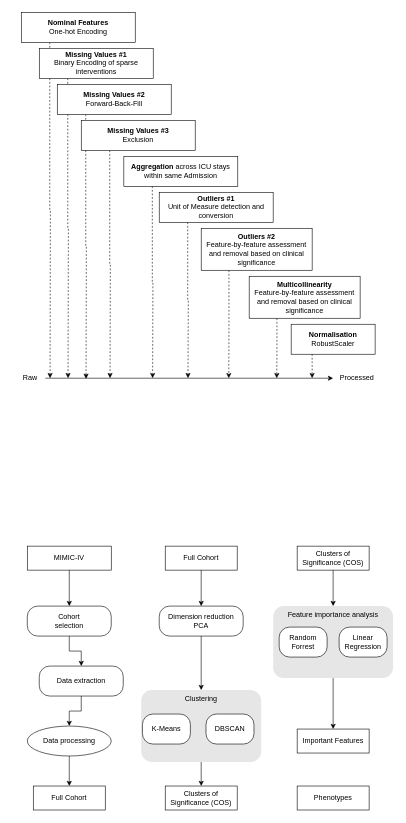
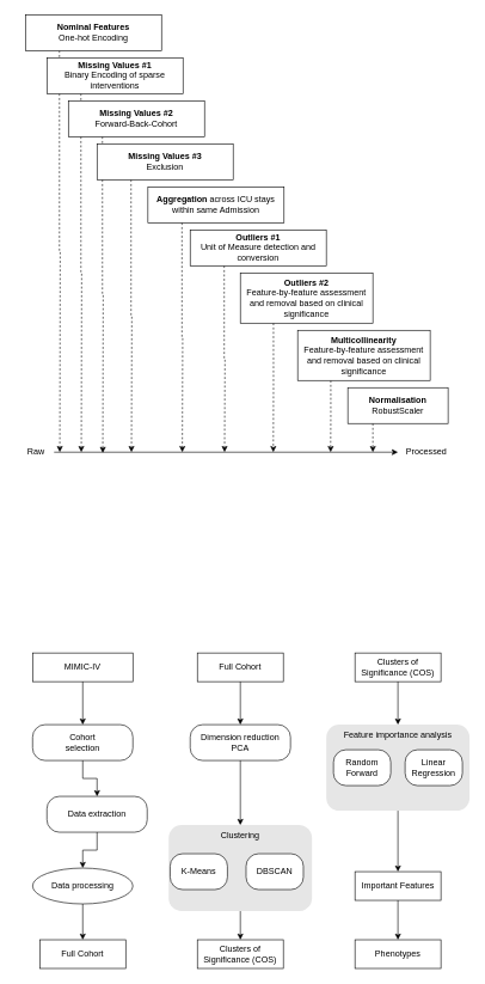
  <mxCell id="0" />
  <mxCell id="1" parent="0" />
  <mxCell id="2" value="" style="group" parent="1" vertex="1" connectable="0"><mxGeometry x="20" y="20" width="605" height="624" as="geometry" /></mxCell>
  <mxCell id="3" style="edgeStyle=orthogonalEdgeStyle;rounded=0;orthogonalLoop=1;jettySize=auto;html=1;exitX=0.25;exitY=1;exitDx=0;exitDy=0;dashed=1;" parent="2" source="5" edge="1"><mxGeometry relative="1" as="geometry"><mxPoint x="93" y="610" as="targetPoint" /></mxGeometry></mxCell>
  <mxCell id="4" style="edgeStyle=orthogonalEdgeStyle;rounded=0;orthogonalLoop=1;jettySize=auto;html=1;exitX=0.25;exitY=1;exitDx=0;exitDy=0;dashed=1;" parent="2" source="6" edge="1"><mxGeometry relative="1" as="geometry"><mxPoint x="63" y="610" as="targetPoint" /></mxGeometry></mxCell>
  <mxCell id="5" value="&lt;b&gt;Missing Values #1&lt;/b&gt;&lt;br&gt;Binary Encoding of sparse interventions" style="whiteSpace=wrap;html=1;align=center;strokeWidth=1;" parent="2" vertex="1"><mxGeometry x="45" y="60" width="190" height="50" as="geometry" /></mxCell>
  <mxCell id="6" value="&lt;b&gt;Nominal Features&lt;/b&gt;&lt;br&gt;One-hot Encoding" style="whiteSpace=wrap;html=1;align=center;strokeWidth=1;" parent="2" vertex="1"><mxGeometry x="15" width="190" height="50" as="geometry" /></mxCell>
  <mxCell id="7" style="edgeStyle=orthogonalEdgeStyle;rounded=0;orthogonalLoop=1;jettySize=auto;html=1;exitX=0.25;exitY=1;exitDx=0;exitDy=0;dashed=1;" parent="2" source="8" edge="1"><mxGeometry relative="1" as="geometry"><mxPoint x="123" y="611" as="targetPoint" /></mxGeometry></mxCell>
- <mxCell id="8" value="&lt;b&gt;Missing Values #2&lt;/b&gt;&lt;br&gt;Forward-Back-Fill" style="whiteSpace=wrap;html=1;align=center;strokeWidth=1;" parent="2" vertex="1"><mxGeometry x="75" y="120" width="190" height="50" as="geometry" /></mxCell>
+ <mxCell id="8" value="&lt;b&gt;Missing Values #2&lt;/b&gt;&lt;br&gt;Forward-Back-Cohort" style="whiteSpace=wrap;html=1;align=center;strokeWidth=1;" parent="2" vertex="1"><mxGeometry x="75" y="120" width="190" height="50" as="geometry" /></mxCell>
  <mxCell id="9" style="edgeStyle=orthogonalEdgeStyle;rounded=0;orthogonalLoop=1;jettySize=auto;html=1;exitX=0.25;exitY=1;exitDx=0;exitDy=0;dashed=1;" parent="2" source="10" edge="1"><mxGeometry relative="1" as="geometry"><mxPoint x="163" y="610" as="targetPoint" /></mxGeometry></mxCell>
  <mxCell id="10" value="&lt;b&gt;Missing Values #3&lt;/b&gt;&lt;br&gt;Exclusion" style="whiteSpace=wrap;html=1;align=center;strokeWidth=1;" parent="2" vertex="1"><mxGeometry x="115" y="180" width="190" height="50" as="geometry" /></mxCell>
  <mxCell id="11" style="edgeStyle=orthogonalEdgeStyle;rounded=0;orthogonalLoop=1;jettySize=auto;html=1;exitX=0.25;exitY=1;exitDx=0;exitDy=0;dashed=1;" parent="2" source="12" edge="1"><mxGeometry relative="1" as="geometry"><mxPoint x="234" y="610" as="targetPoint" /></mxGeometry></mxCell>
  <mxCell id="12" value="&lt;b&gt;Aggregation&lt;/b&gt; across ICU stays&lt;br&gt;within same Admission" style="whiteSpace=wrap;html=1;align=center;strokeWidth=1;" parent="2" vertex="1"><mxGeometry x="186" y="240" width="190" height="50" as="geometry" /></mxCell>
  <mxCell id="13" style="edgeStyle=orthogonalEdgeStyle;rounded=0;orthogonalLoop=1;jettySize=auto;html=1;exitX=0.25;exitY=1;exitDx=0;exitDy=0;dashed=1;" parent="2" source="14" edge="1"><mxGeometry relative="1" as="geometry"><mxPoint x="293" y="610" as="targetPoint" /></mxGeometry></mxCell>
  <mxCell id="14" value="&lt;b&gt;Outliers #1&lt;/b&gt;&lt;br&gt;Unit of Measure detection and conversion" style="whiteSpace=wrap;html=1;align=center;strokeWidth=1;" parent="2" vertex="1"><mxGeometry x="245" y="300" width="190" height="50" as="geometry" /></mxCell>
  <mxCell id="15" style="edgeStyle=orthogonalEdgeStyle;rounded=0;orthogonalLoop=1;jettySize=auto;html=1;exitX=0.25;exitY=1;exitDx=0;exitDy=0;dashed=1;" parent="2" source="16" edge="1"><mxGeometry relative="1" as="geometry"><mxPoint x="361" y="610" as="targetPoint" /></mxGeometry></mxCell>
  <mxCell id="16" value="&lt;b&gt;Outliers #2&lt;/b&gt;&lt;br&gt;Feature-by-feature assessment and removal based on clinical significance" style="whiteSpace=wrap;html=1;align=center;strokeWidth=1;" parent="2" vertex="1"><mxGeometry x="315" y="360" width="185" height="70" as="geometry" /></mxCell>
  <mxCell id="17" style="edgeStyle=orthogonalEdgeStyle;rounded=0;orthogonalLoop=1;jettySize=auto;html=1;exitX=0.25;exitY=1;exitDx=0;exitDy=0;dashed=1;" parent="2" source="18" edge="1"><mxGeometry relative="1" as="geometry"><mxPoint x="441" y="610" as="targetPoint" /></mxGeometry></mxCell>
  <mxCell id="18" value="&lt;b&gt;Multicollinearity&lt;/b&gt;&lt;br&gt;Feature-by-feature assessment and removal based on clinical significance" style="whiteSpace=wrap;html=1;align=center;strokeWidth=1;" parent="2" vertex="1"><mxGeometry x="395" y="440" width="185" height="70" as="geometry" /></mxCell>
  <mxCell id="19" style="edgeStyle=orthogonalEdgeStyle;rounded=0;orthogonalLoop=1;jettySize=auto;html=1;exitX=0.25;exitY=1;exitDx=0;exitDy=0;dashed=1;" parent="2" source="20" edge="1"><mxGeometry relative="1" as="geometry"><mxPoint x="500" y="610" as="targetPoint" /></mxGeometry></mxCell>
  <mxCell id="20" value="&lt;b&gt;Normalisation&lt;/b&gt;&lt;br&gt;RobustScaler" style="whiteSpace=wrap;html=1;align=center;strokeWidth=1;" parent="2" vertex="1"><mxGeometry x="465" y="520" width="140" height="50" as="geometry" /></mxCell>
  <mxCell id="21" value="" style="endArrow=classic;html=1;rounded=0;" parent="2" edge="1"><mxGeometry width="50" height="50" relative="1" as="geometry"><mxPoint x="55" y="610" as="sourcePoint" /><mxPoint x="535" y="610" as="targetPoint" /></mxGeometry></mxCell>
  <mxCell id="22" value="Processed" style="text;html=1;strokeColor=none;fillColor=none;align=center;verticalAlign=middle;whiteSpace=wrap;rounded=0;" parent="2" vertex="1"><mxGeometry x="545" y="594" width="60" height="30" as="geometry" /></mxCell>
  <mxCell id="23" value="Raw" style="text;html=1;strokeColor=none;fillColor=none;align=center;verticalAlign=middle;whiteSpace=wrap;rounded=0;" parent="2" vertex="1"><mxGeometry y="594" width="60" height="30" as="geometry" /></mxCell>
  <mxCell id="24" value="" style="group" vertex="1" connectable="0" parent="1"><mxGeometry x="45" y="910" width="610" height="440" as="geometry" /></mxCell>
  <mxCell id="25" value="MIMIC-IV" style="whiteSpace=wrap;html=1;align=center;strokeWidth=1;" vertex="1" parent="24"><mxGeometry width="140" height="40" as="geometry" /></mxCell>
  <mxCell id="26" value="Full Cohort" style="whiteSpace=wrap;html=1;align=center;strokeWidth=1;" vertex="1" parent="24"><mxGeometry x="10" y="400" width="120" height="40" as="geometry" /></mxCell>
  <mxCell id="27" value="Full Cohort" style="whiteSpace=wrap;html=1;align=center;strokeWidth=1;" vertex="1" parent="24"><mxGeometry x="230" width="120" height="40" as="geometry" /></mxCell>
  <mxCell id="28" value="Clusters of Significance (COS)" style="whiteSpace=wrap;html=1;align=center;strokeWidth=1;" vertex="1" parent="24"><mxGeometry x="230" y="400" width="120" height="40" as="geometry" /></mxCell>
  <mxCell id="29" value="Clusters of Significance (COS)" style="whiteSpace=wrap;html=1;align=center;strokeWidth=1;" vertex="1" parent="24"><mxGeometry x="450" width="120" height="40" as="geometry" /></mxCell>
  <mxCell id="30" value="Cohort&lt;br&gt;selection" style="rounded=1;whiteSpace=wrap;html=1;arcSize=35;" vertex="1" parent="24"><mxGeometry y="100" width="140" height="50" as="geometry" /></mxCell>
  <mxCell id="31" style="edgeStyle=orthogonalEdgeStyle;rounded=0;orthogonalLoop=1;jettySize=auto;html=1;entryX=0.5;entryY=0;entryDx=0;entryDy=0;" edge="1" parent="24" source="25" target="30"><mxGeometry relative="1" as="geometry" /></mxCell>
  <mxCell id="32" value="Data extraction" style="rounded=1;whiteSpace=wrap;html=1;arcSize=35;" vertex="1" parent="24"><mxGeometry x="20" y="200" width="140" height="50" as="geometry" /></mxCell>
  <mxCell id="33" style="edgeStyle=orthogonalEdgeStyle;rounded=0;orthogonalLoop=1;jettySize=auto;html=1;entryX=0.5;entryY=0;entryDx=0;entryDy=0;" edge="1" parent="24" source="30" target="32"><mxGeometry relative="1" as="geometry" /></mxCell>
  <mxCell id="34" style="edgeStyle=orthogonalEdgeStyle;rounded=0;orthogonalLoop=1;jettySize=auto;html=1;entryX=0.5;entryY=0;entryDx=0;entryDy=0;" edge="1" parent="24" source="35" target="26"><mxGeometry relative="1" as="geometry" /></mxCell>
  <mxCell id="35" value="Data processing" style="ellipse;whiteSpace=wrap;html=1;arcSize=35;" vertex="1" parent="24"><mxGeometry y="300" width="140" height="50" as="geometry" /></mxCell>
  <mxCell id="36" style="edgeStyle=orthogonalEdgeStyle;rounded=0;orthogonalLoop=1;jettySize=auto;html=1;entryX=0.5;entryY=0;entryDx=0;entryDy=0;" edge="1" parent="24" source="32" target="35"><mxGeometry relative="1" as="geometry" /></mxCell>
  <mxCell id="37" value="Dimension reduction&lt;br&gt;PCA" style="rounded=1;whiteSpace=wrap;html=1;arcSize=35;" vertex="1" parent="24"><mxGeometry x="220" y="100" width="140" height="50" as="geometry" /></mxCell>
  <mxCell id="38" style="edgeStyle=orthogonalEdgeStyle;rounded=0;orthogonalLoop=1;jettySize=auto;html=1;entryX=0.5;entryY=0;entryDx=0;entryDy=0;" edge="1" parent="24" source="27" target="37"><mxGeometry relative="1" as="geometry" /></mxCell>
  <mxCell id="39" value="Important Features" style="whiteSpace=wrap;html=1;align=center;strokeWidth=1;" vertex="1" parent="24"><mxGeometry x="450" y="305" width="120" height="40" as="geometry" /></mxCell>
  <mxCell id="40" value="Phenotypes" style="whiteSpace=wrap;html=1;align=center;strokeWidth=1;" vertex="1" parent="24"><mxGeometry x="450" y="400" width="120" height="40" as="geometry" /></mxCell>
+ <mxCell id="41" style="edgeStyle=orthogonalEdgeStyle;rounded=0;orthogonalLoop=1;jettySize=auto;html=1;entryX=0.5;entryY=0;entryDx=0;entryDy=0;" edge="1" parent="24" source="39" target="40"><mxGeometry relative="1" as="geometry" /></mxCell>
  <mxCell id="42" value="" style="group" vertex="1" connectable="0" parent="24"><mxGeometry x="410" y="100" width="200" height="120" as="geometry" /></mxCell>
  <mxCell id="43" value="Feature importance analysis" style="rounded=1;whiteSpace=wrap;html=1;strokeColor=none;fillColor=#E6E6E6;labelPosition=center;verticalLabelPosition=middle;align=center;verticalAlign=top;" vertex="1" parent="42"><mxGeometry width="200" height="120" as="geometry" /></mxCell>
- <mxCell id="44" value="Random&lt;br&gt;Forrest" style="rounded=1;whiteSpace=wrap;html=1;arcSize=35;" vertex="1" parent="42"><mxGeometry x="10" y="35" width="80" height="50" as="geometry" /></mxCell>
+ <mxCell id="44" value="Random&lt;br&gt;Forward" style="rounded=1;whiteSpace=wrap;html=1;arcSize=35;" vertex="1" parent="42"><mxGeometry x="10" y="35" width="80" height="50" as="geometry" /></mxCell>
  <mxCell id="45" value="Linear&lt;br&gt;Regression" style="rounded=1;whiteSpace=wrap;html=1;arcSize=35;" vertex="1" parent="42"><mxGeometry x="110" y="35" width="80" height="50" as="geometry" /></mxCell>
  <mxCell id="46" style="edgeStyle=orthogonalEdgeStyle;rounded=0;orthogonalLoop=1;jettySize=auto;html=1;entryX=0.5;entryY=0;entryDx=0;entryDy=0;" edge="1" parent="24" source="29" target="43"><mxGeometry relative="1" as="geometry" /></mxCell>
  <mxCell id="47" value="" style="group" vertex="1" connectable="0" parent="24"><mxGeometry x="190" y="240" width="200" height="120" as="geometry" /></mxCell>
  <mxCell id="48" value="Clustering" style="rounded=1;whiteSpace=wrap;html=1;strokeColor=none;fillColor=#E6E6E6;labelPosition=center;verticalLabelPosition=middle;align=center;verticalAlign=top;" vertex="1" parent="47"><mxGeometry width="200" height="120" as="geometry" /></mxCell>
  <mxCell id="49" value="K-Means" style="rounded=1;whiteSpace=wrap;html=1;arcSize=35;" vertex="1" parent="47"><mxGeometry x="2" y="40" width="80" height="50" as="geometry" /></mxCell>
  <mxCell id="50" value="DBSCAN" style="rounded=1;whiteSpace=wrap;html=1;arcSize=35;" vertex="1" parent="47"><mxGeometry x="108" y="40" width="80" height="50" as="geometry" /></mxCell>
  <mxCell id="51" style="edgeStyle=orthogonalEdgeStyle;rounded=0;orthogonalLoop=1;jettySize=auto;html=1;entryX=0.5;entryY=0;entryDx=0;entryDy=0;" edge="1" parent="24" source="48" target="28"><mxGeometry relative="1" as="geometry" /></mxCell>
  <mxCell id="52" style="edgeStyle=orthogonalEdgeStyle;rounded=0;orthogonalLoop=1;jettySize=auto;html=1;entryX=0.5;entryY=0;entryDx=0;entryDy=0;" edge="1" parent="24" source="37" target="48"><mxGeometry relative="1" as="geometry" /></mxCell>
  <mxCell id="53" style="edgeStyle=orthogonalEdgeStyle;rounded=0;orthogonalLoop=1;jettySize=auto;html=1;entryX=0.5;entryY=0;entryDx=0;entryDy=0;" edge="1" parent="24" source="43" target="39"><mxGeometry relative="1" as="geometry" /></mxCell>
